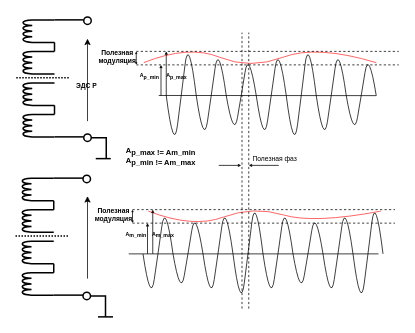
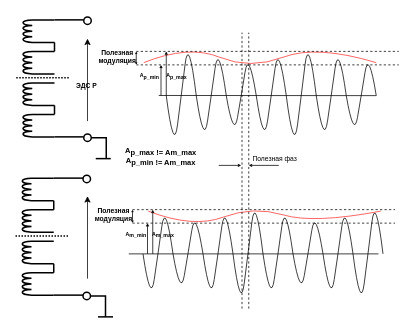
  <mxCell id="0" />
  <mxCell id="1" parent="0" />
  <mxCell id="2" value="" style="pointerEvents=1;verticalLabelPosition=bottom;shadow=0;dashed=0;align=center;html=1;verticalAlign=top;shape=mxgraph.electrical.inductors.inductor;rotation=-90;strokeWidth=2;" parent="1" vertex="1"><mxGeometry x="36" y="146" width="30" height="42" as="geometry" /></mxCell>
  <mxCell id="3" value="" style="pointerEvents=1;verticalLabelPosition=bottom;shadow=0;dashed=0;align=center;html=1;verticalAlign=top;shape=mxgraph.electrical.inductors.inductor;rotation=-90;strokeWidth=2;" parent="1" vertex="1"><mxGeometry x="36" y="104" width="30" height="42" as="geometry" /></mxCell>
  <mxCell id="4" value="" style="pointerEvents=1;verticalLabelPosition=bottom;shadow=0;dashed=0;align=center;html=1;verticalAlign=top;shape=mxgraph.electrical.inductors.inductor;rotation=-90;strokeWidth=2;" parent="1" vertex="1"><mxGeometry x="36" y="62" width="30" height="42" as="geometry" /></mxCell>
  <mxCell id="5" value="" style="pointerEvents=1;verticalLabelPosition=bottom;shadow=0;dashed=0;align=center;html=1;verticalAlign=top;shape=mxgraph.electrical.inductors.inductor;rotation=-90;strokeWidth=2;" parent="1" vertex="1"><mxGeometry x="36" y="20" width="30" height="42" as="geometry" /></mxCell>
  <mxCell id="6" value="" style="endArrow=none;html=1;strokeWidth=2;exitX=1;exitY=1;exitDx=0;exitDy=0;exitPerimeter=0;entryX=0;entryY=1;entryDx=0;entryDy=0;entryPerimeter=0;" parent="1" source="4" target="5" edge="1"><mxGeometry width="50" height="50" relative="1" as="geometry"><mxPoint x="131" y="111" as="sourcePoint" /><mxPoint x="72" y="61" as="targetPoint" /></mxGeometry></mxCell>
  <mxCell id="7" value="" style="endArrow=none;html=1;strokeWidth=2;entryX=1;entryY=1;entryDx=0;entryDy=0;entryPerimeter=0;exitX=0;exitY=1;exitDx=0;exitDy=0;exitPerimeter=0;" parent="1" source="3" target="2" edge="1"><mxGeometry width="50" height="50" relative="1" as="geometry"><mxPoint x="131" y="111" as="sourcePoint" /><mxPoint x="181" y="61" as="targetPoint" /></mxGeometry></mxCell>
  <mxCell id="8" value="" style="endArrow=none;html=1;strokeWidth=2;exitX=0;exitY=1;exitDx=0;exitDy=0;exitPerimeter=0;" parent="1" source="2" edge="1"><mxGeometry width="50" height="50" relative="1" as="geometry"><mxPoint x="91" y="167" as="sourcePoint" /><mxPoint x="111" y="182" as="targetPoint" /></mxGeometry></mxCell>
  <mxCell id="9" value="" style="ellipse;whiteSpace=wrap;html=1;strokeWidth=2;" parent="1" vertex="1"><mxGeometry x="111" y="178" width="10" height="10" as="geometry" /></mxCell>
  <mxCell id="10" value="" style="endArrow=none;html=1;strokeWidth=2;exitX=0;exitY=1;exitDx=0;exitDy=0;exitPerimeter=0;" parent="1" edge="1"><mxGeometry width="50" height="50" relative="1" as="geometry"><mxPoint x="72" y="26" as="sourcePoint" /><mxPoint x="111" y="26" as="targetPoint" /></mxGeometry></mxCell>
  <mxCell id="11" value="" style="ellipse;whiteSpace=wrap;html=1;strokeWidth=2;" parent="1" vertex="1"><mxGeometry x="111" y="22" width="10" height="10" as="geometry" /></mxCell>
  <mxCell id="12" value="" style="endArrow=none;dashed=1;html=1;strokeWidth=2;dashPattern=1 1;" parent="1" edge="1"><mxGeometry width="50" height="50" relative="1" as="geometry"><mxPoint x="21" y="103" as="sourcePoint" /><mxPoint x="91" y="103" as="targetPoint" /></mxGeometry></mxCell>
  <mxCell id="13" value="" style="endArrow=none;html=1;strokeWidth=2;exitX=1;exitY=0.5;exitDx=0;exitDy=0;rounded=0;" parent="1" source="9" edge="1"><mxGeometry width="50" height="50" relative="1" as="geometry"><mxPoint x="91" y="167" as="sourcePoint" /><mxPoint x="141" y="211" as="targetPoint" /><Array as="points"><mxPoint x="141" y="183" /></Array></mxGeometry></mxCell>
  <mxCell id="14" value="" style="endArrow=none;html=1;strokeWidth=2;rounded=0;" parent="1" edge="1"><mxGeometry width="50" height="50" relative="1" as="geometry"><mxPoint x="127" y="211" as="sourcePoint" /><mxPoint x="147" y="211" as="targetPoint" /></mxGeometry></mxCell>
  <mxCell id="15" value="" style="endArrow=none;html=1;strokeWidth=1;" parent="1" edge="1"><mxGeometry width="50" height="50" relative="1" as="geometry"><mxPoint x="211" y="126.8" as="sourcePoint" /><mxPoint x="501" y="127" as="targetPoint" /></mxGeometry></mxCell>
  <mxCell id="16" value="" style="curved=1;endArrow=none;html=1;strokeWidth=1;endFill=0;" parent="1" edge="1"><mxGeometry width="50" height="50" relative="1" as="geometry"><mxPoint x="221" y="127" as="sourcePoint" /><mxPoint x="261" y="127" as="targetPoint" /><Array as="points"><mxPoint x="231" y="205" /><mxPoint x="241" y="127" /><mxPoint x="251" y="45" /></Array></mxGeometry></mxCell>
  <mxCell id="17" value="" style="curved=1;endArrow=none;html=1;strokeWidth=1;endFill=0;" parent="1" edge="1"><mxGeometry width="50" height="50" relative="1" as="geometry"><mxPoint x="261" y="127" as="sourcePoint" /><mxPoint x="301" y="127" as="targetPoint" /><Array as="points"><mxPoint x="271" y="195" /><mxPoint x="281" y="127" /><mxPoint x="291" y="55" /></Array></mxGeometry></mxCell>
  <mxCell id="18" value="" style="curved=1;endArrow=none;html=1;strokeWidth=1;endFill=0;" parent="1" edge="1"><mxGeometry width="50" height="50" relative="1" as="geometry"><mxPoint x="301" y="127" as="sourcePoint" /><mxPoint x="341" y="127" as="targetPoint" /><Array as="points"><mxPoint x="311" y="185" /><mxPoint x="321" y="127" /><mxPoint x="331" y="65" /></Array></mxGeometry></mxCell>
  <mxCell id="19" value="" style="curved=1;endArrow=none;html=1;strokeWidth=1;endFill=0;" parent="1" edge="1"><mxGeometry width="50" height="50" relative="1" as="geometry"><mxPoint x="341" y="127" as="sourcePoint" /><mxPoint x="381" y="127" as="targetPoint" /><Array as="points"><mxPoint x="351" y="195" /><mxPoint x="361" y="127" /><mxPoint x="371" y="55" /></Array></mxGeometry></mxCell>
  <mxCell id="20" value="" style="curved=1;endArrow=none;html=1;strokeWidth=1;endFill=0;" parent="1" edge="1"><mxGeometry width="50" height="50" relative="1" as="geometry"><mxPoint x="381" y="127" as="sourcePoint" /><mxPoint x="421" y="127" as="targetPoint" /><Array as="points"><mxPoint x="391" y="205" /><mxPoint x="401" y="127" /><mxPoint x="411" y="45" /></Array></mxGeometry></mxCell>
  <mxCell id="21" value="" style="curved=1;endArrow=none;html=1;strokeWidth=1;endFill=0;" parent="1" edge="1"><mxGeometry width="50" height="50" relative="1" as="geometry"><mxPoint x="421" y="127" as="sourcePoint" /><mxPoint x="461" y="127" as="targetPoint" /><Array as="points"><mxPoint x="431" y="195" /><mxPoint x="441" y="127" /><mxPoint x="451" y="55" /></Array></mxGeometry></mxCell>
  <mxCell id="22" value="" style="curved=1;endArrow=none;html=1;strokeWidth=1;endFill=0;strokeColor=#FF3333;" parent="1" edge="1"><mxGeometry width="50" height="50" relative="1" as="geometry"><mxPoint x="191" y="83" as="sourcePoint" /><mxPoint x="501" y="83" as="targetPoint" /><Array as="points"><mxPoint x="251" y="59" /><mxPoint x="333" y="92.5" /><mxPoint x="421" y="59" /></Array></mxGeometry></mxCell>
  <mxCell id="23" value="" style="curved=1;endArrow=none;html=1;strokeWidth=1;endFill=0;" parent="1" edge="1"><mxGeometry width="50" height="50" relative="1" as="geometry"><mxPoint x="461" y="127" as="sourcePoint" /><mxPoint x="501" y="127" as="targetPoint" /><Array as="points"><mxPoint x="471" y="185" /><mxPoint x="481" y="127" /><mxPoint x="491" y="65" /></Array></mxGeometry></mxCell>
  <mxCell id="24" value="" style="endArrow=none;dashed=1;html=1;strokeWidth=1;" parent="1" edge="1"><mxGeometry width="50" height="50" relative="1" as="geometry"><mxPoint x="181" y="86" as="sourcePoint" /><mxPoint x="531" y="86" as="targetPoint" /></mxGeometry></mxCell>
  <mxCell id="25" value="" style="endArrow=none;dashed=1;html=1;strokeWidth=1;" parent="1" edge="1"><mxGeometry width="50" height="50" relative="1" as="geometry"><mxPoint x="181" y="68" as="sourcePoint" /><mxPoint x="531" y="68" as="targetPoint" /></mxGeometry></mxCell>
  <mxCell id="26" value="" style="endArrow=classic;startArrow=classic;html=1;strokeWidth=1;endSize=1;startSize=1;" parent="1" edge="1"><mxGeometry width="50" height="50" relative="1" as="geometry"><mxPoint x="181" y="86" as="sourcePoint" /><mxPoint x="181" y="68" as="targetPoint" /></mxGeometry></mxCell>
  <mxCell id="27" value="Полезная модуляция" style="text;html=1;strokeColor=none;fillColor=none;align=center;verticalAlign=middle;whiteSpace=wrap;rounded=0;fontSize=9;fontStyle=1" parent="1" vertex="1"><mxGeometry x="136" y="65" width="40" height="20" as="geometry" /></mxCell>
  <mxCell id="28" value="" style="pointerEvents=1;verticalLabelPosition=bottom;shadow=0;dashed=0;align=center;html=1;verticalAlign=top;shape=mxgraph.electrical.inductors.inductor;rotation=-90;strokeWidth=2;" parent="1" vertex="1"><mxGeometry x="35" y="357" width="30" height="42" as="geometry" /></mxCell>
  <mxCell id="29" value="" style="pointerEvents=1;verticalLabelPosition=bottom;shadow=0;dashed=0;align=center;html=1;verticalAlign=top;shape=mxgraph.electrical.inductors.inductor;rotation=-90;strokeWidth=2;" parent="1" vertex="1"><mxGeometry x="35" y="315" width="30" height="42" as="geometry" /></mxCell>
  <mxCell id="30" value="" style="pointerEvents=1;verticalLabelPosition=bottom;shadow=0;dashed=0;align=center;html=1;verticalAlign=top;shape=mxgraph.electrical.inductors.inductor;rotation=-90;strokeWidth=2;" parent="1" vertex="1"><mxGeometry x="35" y="273" width="30" height="42" as="geometry" /></mxCell>
  <mxCell id="31" value="" style="pointerEvents=1;verticalLabelPosition=bottom;shadow=0;dashed=0;align=center;html=1;verticalAlign=top;shape=mxgraph.electrical.inductors.inductor;rotation=-90;strokeWidth=2;" parent="1" vertex="1"><mxGeometry x="35" y="231" width="30" height="42" as="geometry" /></mxCell>
  <mxCell id="32" value="" style="endArrow=none;html=1;strokeWidth=2;exitX=1;exitY=1;exitDx=0;exitDy=0;exitPerimeter=0;entryX=0;entryY=1;entryDx=0;entryDy=0;entryPerimeter=0;" parent="1" source="30" target="31" edge="1"><mxGeometry width="50" height="50" relative="1" as="geometry"><mxPoint x="130" y="322" as="sourcePoint" /><mxPoint x="71" y="272" as="targetPoint" /></mxGeometry></mxCell>
  <mxCell id="33" value="" style="endArrow=none;html=1;strokeWidth=2;entryX=1;entryY=1;entryDx=0;entryDy=0;entryPerimeter=0;exitX=0;exitY=1;exitDx=0;exitDy=0;exitPerimeter=0;" parent="1" source="29" target="28" edge="1"><mxGeometry width="50" height="50" relative="1" as="geometry"><mxPoint x="130" y="322" as="sourcePoint" /><mxPoint x="180" y="272" as="targetPoint" /></mxGeometry></mxCell>
  <mxCell id="34" value="" style="endArrow=none;html=1;strokeWidth=2;exitX=0;exitY=1;exitDx=0;exitDy=0;exitPerimeter=0;" parent="1" source="28" edge="1"><mxGeometry width="50" height="50" relative="1" as="geometry"><mxPoint x="90" y="378" as="sourcePoint" /><mxPoint x="110" y="393" as="targetPoint" /></mxGeometry></mxCell>
  <mxCell id="35" value="" style="ellipse;whiteSpace=wrap;html=1;strokeWidth=2;" parent="1" vertex="1"><mxGeometry x="110" y="389" width="10" height="10" as="geometry" /></mxCell>
  <mxCell id="36" value="" style="endArrow=none;html=1;strokeWidth=2;exitX=0;exitY=1;exitDx=0;exitDy=0;exitPerimeter=0;" parent="1" edge="1"><mxGeometry width="50" height="50" relative="1" as="geometry"><mxPoint x="71" y="237" as="sourcePoint" /><mxPoint x="110" y="237" as="targetPoint" /></mxGeometry></mxCell>
  <mxCell id="37" value="" style="ellipse;whiteSpace=wrap;html=1;strokeWidth=2;" parent="1" vertex="1"><mxGeometry x="110" y="233" width="10" height="10" as="geometry" /></mxCell>
  <mxCell id="38" value="" style="endArrow=none;dashed=1;html=1;strokeWidth=2;dashPattern=1 1;" parent="1" edge="1"><mxGeometry width="50" height="50" relative="1" as="geometry"><mxPoint x="20" y="314" as="sourcePoint" /><mxPoint x="90" y="314" as="targetPoint" /></mxGeometry></mxCell>
  <mxCell id="39" value="" style="endArrow=none;html=1;strokeWidth=2;exitX=1;exitY=0.5;exitDx=0;exitDy=0;rounded=0;" parent="1" source="35" edge="1"><mxGeometry width="50" height="50" relative="1" as="geometry"><mxPoint x="90" y="378" as="sourcePoint" /><mxPoint x="140" y="422" as="targetPoint" /><Array as="points"><mxPoint x="140" y="394" /></Array></mxGeometry></mxCell>
  <mxCell id="40" value="" style="endArrow=none;html=1;strokeWidth=2;rounded=0;" parent="1" edge="1"><mxGeometry width="50" height="50" relative="1" as="geometry"><mxPoint x="130" y="422" as="sourcePoint" /><mxPoint x="150" y="422" as="targetPoint" /></mxGeometry></mxCell>
  <mxCell id="41" value="" style="endArrow=none;html=1;strokeWidth=1;" parent="1" edge="1"><mxGeometry width="50" height="50" relative="1" as="geometry"><mxPoint x="171" y="338" as="sourcePoint" /><mxPoint x="504" y="338" as="targetPoint" /></mxGeometry></mxCell>
  <mxCell id="42" value="" style="curved=1;endArrow=none;html=1;strokeWidth=1;endFill=0;" parent="1" edge="1"><mxGeometry width="50" height="50" relative="1" as="geometry"><mxPoint x="310" y="338" as="sourcePoint" /><mxPoint x="350" y="338" as="targetPoint" /><Array as="points"><mxPoint x="320" y="416" /><mxPoint x="330" y="338" /><mxPoint x="340" y="256" /></Array></mxGeometry></mxCell>
  <mxCell id="43" value="" style="curved=1;endArrow=none;html=1;strokeWidth=1;endFill=0;" parent="1" edge="1"><mxGeometry width="50" height="50" relative="1" as="geometry"><mxPoint x="350" y="338" as="sourcePoint" /><mxPoint x="390" y="338" as="targetPoint" /><Array as="points"><mxPoint x="360" y="406" /><mxPoint x="370" y="338" /><mxPoint x="380" y="266" /></Array></mxGeometry></mxCell>
  <mxCell id="44" value="" style="curved=1;endArrow=none;html=1;strokeWidth=1;endFill=0;" parent="1" edge="1"><mxGeometry width="50" height="50" relative="1" as="geometry"><mxPoint x="390" y="338" as="sourcePoint" /><mxPoint x="430" y="338" as="targetPoint" /><Array as="points"><mxPoint x="400" y="396" /><mxPoint x="410" y="338" /><mxPoint x="420" y="276" /></Array></mxGeometry></mxCell>
  <mxCell id="45" value="" style="curved=1;endArrow=none;html=1;strokeWidth=1;endFill=0;" parent="1" edge="1"><mxGeometry width="50" height="50" relative="1" as="geometry"><mxPoint x="430" y="338" as="sourcePoint" /><mxPoint x="470" y="338" as="targetPoint" /><Array as="points"><mxPoint x="440" y="406" /><mxPoint x="450" y="338" /><mxPoint x="460" y="266" /></Array></mxGeometry></mxCell>
  <mxCell id="46" value="" style="curved=1;endArrow=none;html=1;strokeWidth=1;endFill=0;" parent="1" edge="1"><mxGeometry width="50" height="50" relative="1" as="geometry"><mxPoint x="470" y="338" as="sourcePoint" /><mxPoint x="510" y="338" as="targetPoint" /><Array as="points"><mxPoint x="480" y="416" /><mxPoint x="490" y="338" /><mxPoint x="500" y="256" /></Array></mxGeometry></mxCell>
  <mxCell id="47" value="" style="curved=1;endArrow=none;html=1;strokeWidth=1;endFill=0;" parent="1" edge="1"><mxGeometry width="50" height="50" relative="1" as="geometry"><mxPoint x="190" y="338" as="sourcePoint" /><mxPoint x="230" y="338" as="targetPoint" /><Array as="points"><mxPoint x="200" y="406" /><mxPoint x="210" y="338" /><mxPoint x="220" y="266" /></Array></mxGeometry></mxCell>
  <mxCell id="48" value="" style="curved=1;endArrow=none;html=1;strokeWidth=1;endFill=0;strokeColor=#FF3333;" parent="1" edge="1"><mxGeometry width="50" height="50" relative="1" as="geometry"><mxPoint x="197" y="281" as="sourcePoint" /><mxPoint x="507" y="281" as="targetPoint" /><Array as="points"><mxPoint x="257" y="304" /><mxPoint x="337" y="274" /><mxPoint x="417" y="298" /></Array></mxGeometry></mxCell>
  <mxCell id="49" value="" style="endArrow=none;dashed=1;html=1;strokeWidth=1;" parent="1" edge="1"><mxGeometry width="50" height="50" relative="1" as="geometry"><mxPoint x="176" y="297" as="sourcePoint" /><mxPoint x="526" y="297" as="targetPoint" /></mxGeometry></mxCell>
  <mxCell id="50" value="" style="endArrow=none;dashed=1;html=1;strokeWidth=1;" parent="1" edge="1"><mxGeometry width="50" height="50" relative="1" as="geometry"><mxPoint x="176" y="279" as="sourcePoint" /><mxPoint x="526" y="279" as="targetPoint" /></mxGeometry></mxCell>
  <mxCell id="51" value="" style="endArrow=classic;startArrow=classic;html=1;strokeWidth=1;endSize=1;startSize=1;" parent="1" edge="1"><mxGeometry width="50" height="50" relative="1" as="geometry"><mxPoint x="176" y="297" as="sourcePoint" /><mxPoint x="176" y="279" as="targetPoint" /></mxGeometry></mxCell>
  <mxCell id="52" value="Полезная модуляция" style="text;html=1;strokeColor=none;fillColor=none;align=center;verticalAlign=middle;whiteSpace=wrap;rounded=0;fontSize=9;fontStyle=1" parent="1" vertex="1"><mxGeometry x="131" y="276" width="40" height="20" as="geometry" /></mxCell>
  <mxCell id="53" value="" style="curved=1;endArrow=none;html=1;strokeWidth=1;endFill=0;" parent="1" edge="1"><mxGeometry width="50" height="50" relative="1" as="geometry"><mxPoint x="270" y="338" as="sourcePoint" /><mxPoint x="310" y="338" as="targetPoint" /><Array as="points"><mxPoint x="280" y="406" /><mxPoint x="290" y="338" /><mxPoint x="300" y="266" /></Array></mxGeometry></mxCell>
  <mxCell id="54" value="" style="curved=1;endArrow=none;html=1;strokeWidth=1;endFill=0;" parent="1" edge="1"><mxGeometry width="50" height="50" relative="1" as="geometry"><mxPoint x="230" y="338" as="sourcePoint" /><mxPoint x="270" y="338" as="targetPoint" /><Array as="points"><mxPoint x="240" y="396" /><mxPoint x="250" y="338" /><mxPoint x="260" y="276" /></Array></mxGeometry></mxCell>
  <mxCell id="55" value="" style="endArrow=classic;html=1;strokeWidth=1;fontSize=9;" parent="1" edge="1"><mxGeometry width="50" height="50" relative="1" as="geometry"><mxPoint x="116" y="161" as="sourcePoint" /><mxPoint x="116" y="51" as="targetPoint" /></mxGeometry></mxCell>
  <mxCell id="56" value="ЭДС P" style="text;html=1;strokeColor=none;fillColor=none;align=center;verticalAlign=middle;whiteSpace=wrap;rounded=0;fontSize=9;fontStyle=1" parent="1" vertex="1"><mxGeometry x="95" y="104" width="40" height="20" as="geometry" /></mxCell>
  <mxCell id="57" value="" style="endArrow=classic;html=1;strokeWidth=1;fontSize=9;" parent="1" edge="1"><mxGeometry width="50" height="50" relative="1" as="geometry"><mxPoint x="116" y="371" as="sourcePoint" /><mxPoint x="116" y="261" as="targetPoint" /></mxGeometry></mxCell>
  <mxCell id="58" value="" style="endArrow=none;dashed=1;html=1;strokeColor=#000000;strokeWidth=1;fontSize=9;" parent="1" edge="1"><mxGeometry width="50" height="50" relative="1" as="geometry"><mxPoint x="322" y="411" as="sourcePoint" /><mxPoint x="322" y="43" as="targetPoint" /></mxGeometry></mxCell>
  <mxCell id="59" value="" style="endArrow=none;dashed=1;html=1;strokeColor=#000000;strokeWidth=1;fontSize=9;" parent="1" edge="1"><mxGeometry width="50" height="50" relative="1" as="geometry"><mxPoint x="331" y="411" as="sourcePoint" /><mxPoint x="331" y="43" as="targetPoint" /></mxGeometry></mxCell>
  <mxCell id="60" value="" style="endArrow=classic;html=1;strokeColor=#000000;strokeWidth=1;fontSize=9;endSize=2;startSize=12;" parent="1" edge="1"><mxGeometry width="50" height="50" relative="1" as="geometry"><mxPoint x="291" y="220" as="sourcePoint" /><mxPoint x="321" y="220" as="targetPoint" /></mxGeometry></mxCell>
  <mxCell id="61" value="" style="endArrow=classic;html=1;strokeColor=#000000;strokeWidth=1;fontSize=9;endSize=2;startSize=12;" parent="1" edge="1"><mxGeometry width="50" height="50" relative="1" as="geometry"><mxPoint x="371" y="220" as="sourcePoint" /><mxPoint x="331" y="220" as="targetPoint" /></mxGeometry></mxCell>
  <mxCell id="62" value="Полезная фаз" style="text;html=1;strokeColor=none;fillColor=none;align=center;verticalAlign=middle;whiteSpace=wrap;rounded=0;fontSize=9;" parent="1" vertex="1"><mxGeometry x="331" y="201" width="70" height="20" as="geometry" /></mxCell>
  <mxCell id="63" value="" style="endArrow=classic;html=1;strokeColor=#000000;strokeWidth=1;fontSize=9;endSize=2;startSize=2;" parent="1" edge="1"><mxGeometry width="50" height="50" relative="1" as="geometry"><mxPoint x="214" y="127" as="sourcePoint" /><mxPoint x="214" y="86" as="targetPoint" /></mxGeometry></mxCell>
  <mxCell id="64" value="A&lt;sub style=&quot;font-size: 7px;&quot;&gt;p_min&lt;/sub&gt;" style="text;html=1;strokeColor=none;fillColor=none;align=center;verticalAlign=middle;whiteSpace=wrap;rounded=0;fontSize=7;fontStyle=1" parent="1" vertex="1"><mxGeometry x="179" y="92" width="40" height="20" as="geometry" /></mxCell>
  <mxCell id="65" value="" style="endArrow=classic;html=1;strokeColor=#000000;strokeWidth=1;fontSize=9;endSize=2;startSize=2;" parent="1" edge="1"><mxGeometry width="50" height="50" relative="1" as="geometry"><mxPoint x="221" y="127" as="sourcePoint" /><mxPoint x="221" y="68" as="targetPoint" /></mxGeometry></mxCell>
  <mxCell id="66" value="A&lt;sub style=&quot;font-size: 7px&quot;&gt;p_max&lt;/sub&gt;" style="text;html=1;strokeColor=none;fillColor=none;align=center;verticalAlign=middle;whiteSpace=wrap;rounded=0;fontSize=7;fontStyle=1" parent="1" vertex="1"><mxGeometry x="215" y="92" width="40" height="20" as="geometry" /></mxCell>
  <mxCell id="67" value="" style="endArrow=classic;html=1;strokeColor=#000000;strokeWidth=1;fontSize=9;endSize=2;startSize=2;" parent="1" edge="1"><mxGeometry width="50" height="50" relative="1" as="geometry"><mxPoint x="196" y="338" as="sourcePoint" /><mxPoint x="196" y="297" as="targetPoint" /></mxGeometry></mxCell>
  <mxCell id="68" value="" style="endArrow=classic;html=1;strokeColor=#000000;strokeWidth=1;fontSize=9;endSize=2;startSize=2;" parent="1" edge="1"><mxGeometry width="50" height="50" relative="1" as="geometry"><mxPoint x="203" y="338" as="sourcePoint" /><mxPoint x="203" y="279" as="targetPoint" /></mxGeometry></mxCell>
  <mxCell id="69" value="A&lt;sub style=&quot;font-size: 7px&quot;&gt;m_max&lt;/sub&gt;" style="text;html=1;strokeColor=none;fillColor=none;align=center;verticalAlign=middle;whiteSpace=wrap;rounded=0;fontSize=7;fontStyle=1" parent="1" vertex="1"><mxGeometry x="197" y="303" width="40" height="20" as="geometry" /></mxCell>
  <mxCell id="70" value="A&lt;sub style=&quot;font-size: 7px&quot;&gt;m_min&lt;/sub&gt;" style="text;html=1;strokeColor=none;fillColor=none;align=center;verticalAlign=middle;whiteSpace=wrap;rounded=0;fontSize=7;fontStyle=1" parent="1" vertex="1"><mxGeometry x="161" y="303" width="40" height="20" as="geometry" /></mxCell>
- <mxCell id="71" value="A&lt;sub style=&quot;font-size: 10px;&quot;&gt;p_max != Am_min&lt;/sub&gt;" style="text;html=1;strokeColor=none;fillColor=none;align=center;verticalAlign=middle;whiteSpace=wrap;rounded=0;fontSize=10;fontStyle=1" parent="1" vertex="1"><mxGeometry x="149" y="192" width="130" height="20" as="geometry" /></mxCell>
+ <mxCell id="71" value="A&lt;sub style=&quot;font-size: 10px;&quot;&gt;p_max != Am_max&lt;/sub&gt;" style="text;html=1;strokeColor=none;fillColor=none;align=center;verticalAlign=middle;whiteSpace=wrap;rounded=0;fontSize=10;fontStyle=1" parent="1" vertex="1"><mxGeometry x="149" y="192" width="130" height="20" as="geometry" /></mxCell>
  <mxCell id="72" value="A&lt;sub style=&quot;font-size: 10px;&quot;&gt;p_min != Am_max&lt;/sub&gt;" style="text;html=1;strokeColor=none;fillColor=none;align=center;verticalAlign=middle;whiteSpace=wrap;rounded=0;fontSize=10;fontStyle=1" parent="1" vertex="1"><mxGeometry x="149" y="205" width="130" height="20" as="geometry" /></mxCell>
